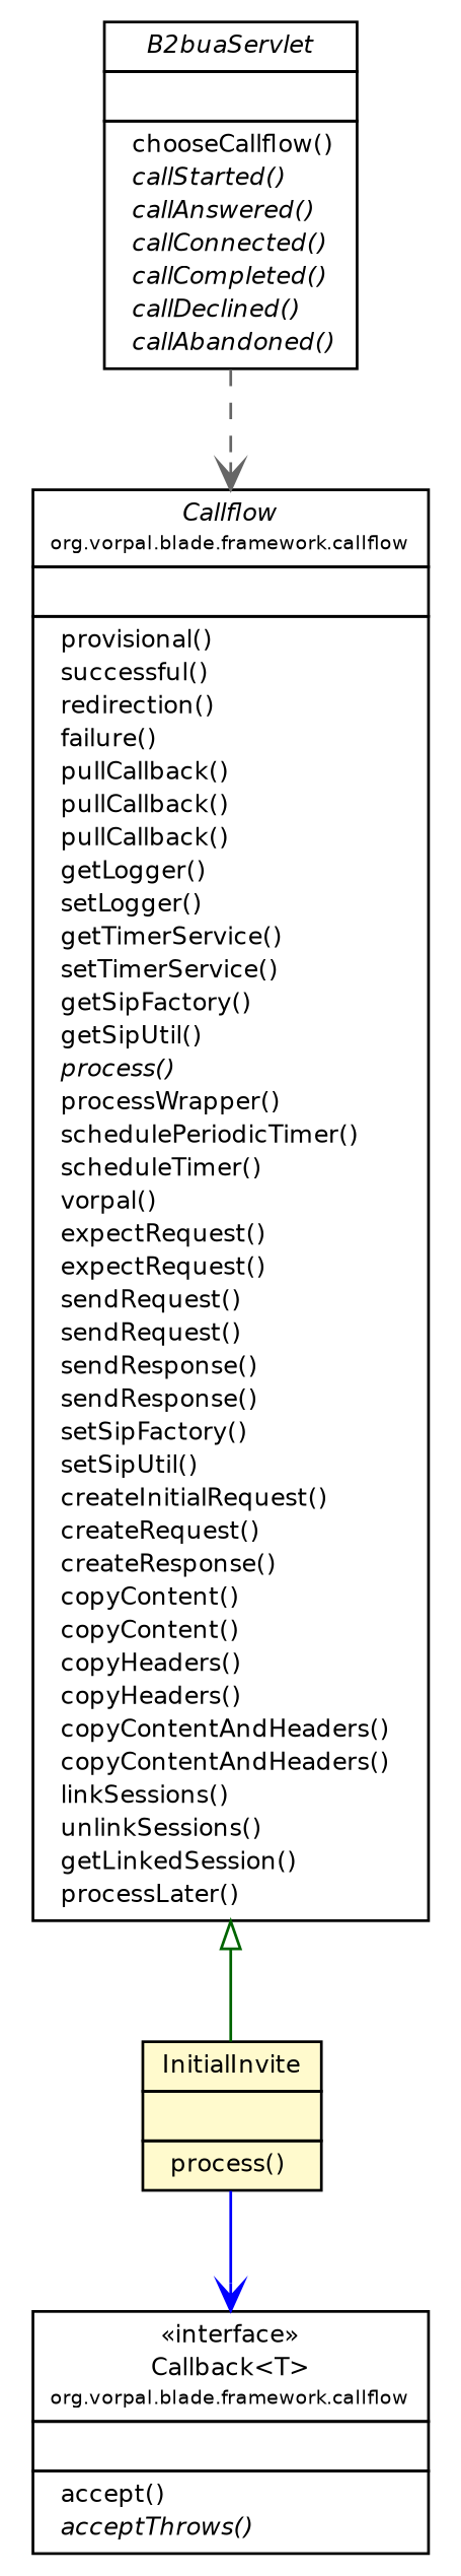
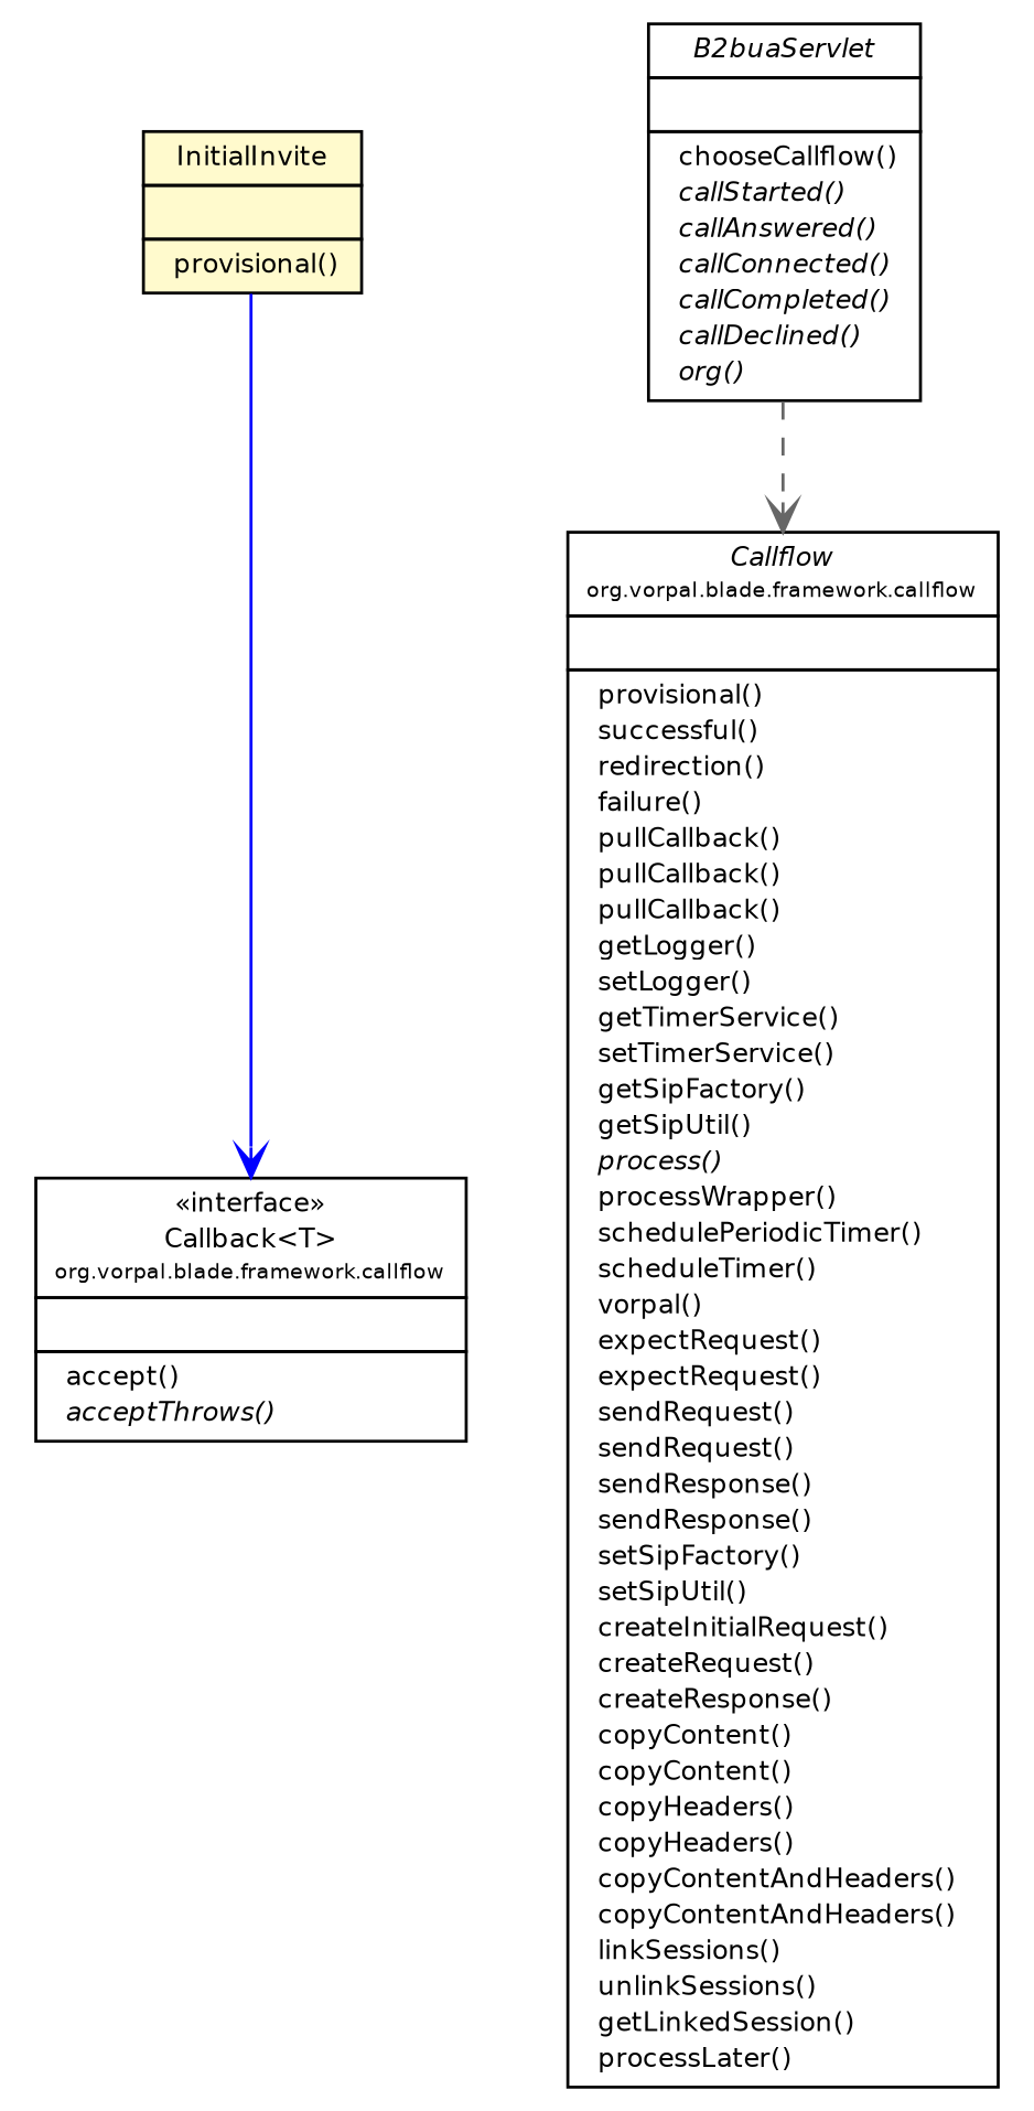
  digraph {
    nodesep=0.25
    ranksep=0.5
    node [fontcolor=black fontname=Helvetica fontsize=9.0 shape=plaintext]
    edge [arrowhead=open fontcolor=black fontname=Helvetica fontsize=10.0 headport=p labelfontname=Helvetica labelfontsize=10 tailport=p]
-   n1 [label=<<table title="org.vorpal.blade.framework.b2bua.InitialInvite" border="0" cellborder="1" cellspacing="0" cellpadding="2" port="p" bgcolor="lemonChiffon" href="./InitialInvite.html"> 		<tr><td><table border="0" cellspacing="0" cellpadding="1"> <tr><td align="center" balign="center"> InitialInvite </td></tr> 		</table></td></tr> 		<tr><td><table border="0" cellspacing="0" cellpadding="1"> <tr><td align="left" balign="left">  </td></tr> 		</table></td></tr> 		<tr><td><table border="0" cellspacing="0" cellpadding="1"> <tr><td align="left" balign="left">  process() </td></tr> 		</table></td></tr> 		</table>>]
+   n1 [label=<<table title="org.vorpal.blade.framework.b2bua.InitialInvite" border="0" cellborder="1" cellspacing="0" cellpadding="2" port="p" bgcolor="lemonChiffon" href="./InitialInvite.html"> 		<tr><td><table border="0" cellspacing="0" cellpadding="1"> <tr><td align="center" balign="center"> InitialInvite </td></tr> 		</table></td></tr> 		<tr><td><table border="0" cellspacing="0" cellpadding="1"> <tr><td align="left" balign="left">  </td></tr> 		</table></td></tr> 		<tr><td><table border="0" cellspacing="0" cellpadding="1"> <tr><td align="left" balign="left">  provisional() </td></tr> 		</table></td></tr> 		</table>>]
    n2 [label=<<table title="org.vorpal.blade.framework.callflow.Callback" border="0" cellborder="1" cellspacing="0" cellpadding="2" port="p" href="../callflow/Callback.html"> 		<tr><td><table border="0" cellspacing="0" cellpadding="1"> <tr><td align="center" balign="center"> &#171;interface&#187; </td></tr> <tr><td align="center" balign="center"> Callback&lt;T&gt; </td></tr> <tr><td align="center" balign="center"><font point-size="7.0"> org.vorpal.blade.framework.callflow </font></td></tr> 		</table></td></tr> 		<tr><td><table border="0" cellspacing="0" cellpadding="1"> <tr><td align="left" balign="left">  </td></tr> 		</table></td></tr> 		<tr><td><table border="0" cellspacing="0" cellpadding="1"> <tr><td align="left" balign="left">  accept() </td></tr> <tr><td align="left" balign="left"><font face="Helvetica-Oblique" point-size="9.0">  acceptThrows() </font></td></tr> 		</table></td></tr> 		</table>>]
-   n3 [label=<<table title="org.vorpal.blade.framework.b2bua.B2buaServlet" border="0" cellborder="1" cellspacing="0" cellpadding="2" port="p" href="./B2buaServlet.html"> 		<tr><td><table border="0" cellspacing="0" cellpadding="1"> <tr><td align="center" balign="center"><font face="Helvetica-Oblique"> B2buaServlet </font></td></tr> 		</table></td></tr> 		<tr><td><table border="0" cellspacing="0" cellpadding="1"> <tr><td align="left" balign="left">  </td></tr> 		</table></td></tr> 		<tr><td><table border="0" cellspacing="0" cellpadding="1"> <tr><td align="left" balign="left">  chooseCallflow() </td></tr> <tr><td align="left" balign="left"><font face="Helvetica-Oblique" point-size="9.0">  callStarted() </font></td></tr> <tr><td align="left" balign="left"><font face="Helvetica-Oblique" point-size="9.0">  callAnswered() </font></td></tr> <tr><td align="left" balign="left"><font face="Helvetica-Oblique" point-size="9.0">  callConnected() </font></td></tr> <tr><td align="left" balign="left"><font face="Helvetica-Oblique" point-size="9.0">  callCompleted() </font></td></tr> <tr><td align="left" balign="left"><font face="Helvetica-Oblique" point-size="9.0">  callDeclined() </font></td></tr> <tr><td align="left" balign="left"><font face="Helvetica-Oblique" point-size="9.0">  callAbandoned() </font></td></tr> 		</table></td></tr> 		</table>>]
+   n3 [label=<<table title="org.vorpal.blade.framework.b2bua.B2buaServlet" border="0" cellborder="1" cellspacing="0" cellpadding="2" port="p" href="./B2buaServlet.html"> 		<tr><td><table border="0" cellspacing="0" cellpadding="1"> <tr><td align="center" balign="center"><font face="Helvetica-Oblique"> B2buaServlet </font></td></tr> 		</table></td></tr> 		<tr><td><table border="0" cellspacing="0" cellpadding="1"> <tr><td align="left" balign="left">  </td></tr> 		</table></td></tr> 		<tr><td><table border="0" cellspacing="0" cellpadding="1"> <tr><td align="left" balign="left">  chooseCallflow() </td></tr> <tr><td align="left" balign="left"><font face="Helvetica-Oblique" point-size="9.0">  callStarted() </font></td></tr> <tr><td align="left" balign="left"><font face="Helvetica-Oblique" point-size="9.0">  callAnswered() </font></td></tr> <tr><td align="left" balign="left"><font face="Helvetica-Oblique" point-size="9.0">  callConnected() </font></td></tr> <tr><td align="left" balign="left"><font face="Helvetica-Oblique" point-size="9.0">  callCompleted() </font></td></tr> <tr><td align="left" balign="left"><font face="Helvetica-Oblique" point-size="9.0">  callDeclined() </font></td></tr> <tr><td align="left" balign="left"><font face="Helvetica-Oblique" point-size="9.0">  org() </font></td></tr> 		</table></td></tr> 		</table>>]
    n4 [label=<<table title="org.vorpal.blade.framework.callflow.Callflow" border="0" cellborder="1" cellspacing="0" cellpadding="2" port="p" href="../callflow/Callflow.html"> 		<tr><td><table border="0" cellspacing="0" cellpadding="1"> <tr><td align="center" balign="center"><font face="Helvetica-Oblique"> Callflow </font></td></tr> <tr><td align="center" balign="center"><font point-size="7.0"> org.vorpal.blade.framework.callflow </font></td></tr> 		</table></td></tr> 		<tr><td><table border="0" cellspacing="0" cellpadding="1"> <tr><td align="left" balign="left">  </td></tr> 		</table></td></tr> 		<tr><td><table border="0" cellspacing="0" cellpadding="1"> <tr><td align="left" balign="left">  provisional() </td></tr> <tr><td align="left" balign="left">  successful() </td></tr> <tr><td align="left" balign="left">  redirection() </td></tr> <tr><td align="left" balign="left">  failure() </td></tr> <tr><td align="left" balign="left">  pullCallback() </td></tr> <tr><td align="left" balign="left">  pullCallback() </td></tr> <tr><td align="left" balign="left">  pullCallback() </td></tr> <tr><td align="left" balign="left">  getLogger() </td></tr> <tr><td align="left" balign="left">  setLogger() </td></tr> <tr><td align="left" balign="left">  getTimerService() </td></tr> <tr><td align="left" balign="left">  setTimerService() </td></tr> <tr><td align="left" balign="left">  getSipFactory() </td></tr> <tr><td align="left" balign="left">  getSipUtil() </td></tr> <tr><td align="left" balign="left"><font face="Helvetica-Oblique" point-size="9.0">  process() </font></td></tr> <tr><td align="left" balign="left">  processWrapper() </td></tr> <tr><td align="left" balign="left">  schedulePeriodicTimer() </td></tr> <tr><td align="left" balign="left">  scheduleTimer() </td></tr> <tr><td align="left" balign="left">  vorpal() </td></tr> <tr><td align="left" balign="left">  expectRequest() </td></tr> <tr><td align="left" balign="left">  expectRequest() </td></tr> <tr><td align="left" balign="left">  sendRequest() </td></tr> <tr><td align="left" balign="left">  sendRequest() </td></tr> <tr><td align="left" balign="left">  sendResponse() </td></tr> <tr><td align="left" balign="left">  sendResponse() </td></tr> <tr><td align="left" balign="left">  setSipFactory() </td></tr> <tr><td align="left" balign="left">  setSipUtil() </td></tr> <tr><td align="left" balign="left">  createInitialRequest() </td></tr> <tr><td align="left" balign="left">  createRequest() </td></tr> <tr><td align="left" balign="left">  createResponse() </td></tr> <tr><td align="left" balign="left">  copyContent() </td></tr> <tr><td align="left" balign="left">  copyContent() </td></tr> <tr><td align="left" balign="left">  copyHeaders() </td></tr> <tr><td align="left" balign="left">  copyHeaders() </td></tr> <tr><td align="left" balign="left">  copyContentAndHeaders() </td></tr> <tr><td align="left" balign="left">  copyContentAndHeaders() </td></tr> <tr><td align="left" balign="left">  linkSessions() </td></tr> <tr><td align="left" balign="left">  unlinkSessions() </td></tr> <tr><td align="left" balign="left">  getLinkedSession() </td></tr> <tr><td align="left" balign="left">  processLater() </td></tr> 		</table></td></tr> 		</table>>]
    n1 -> n2 [color=blue]
    n3 -> n4 [color=gray40 style=dashed]
-   n4 -> n1 [arrowtail=empty color=darkgreen dir=back fontsize=10 arrowhead="" fontcolor=""]
  }
